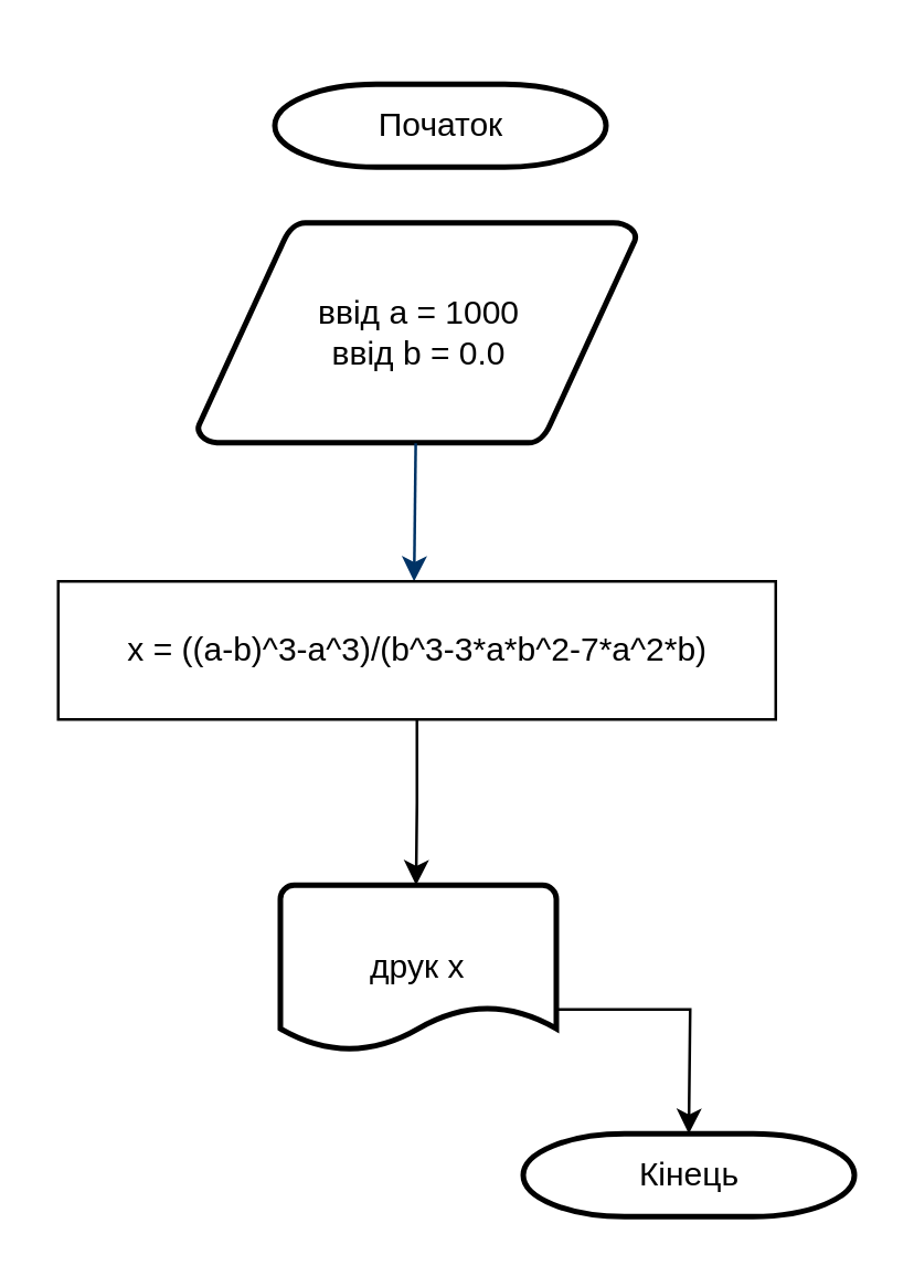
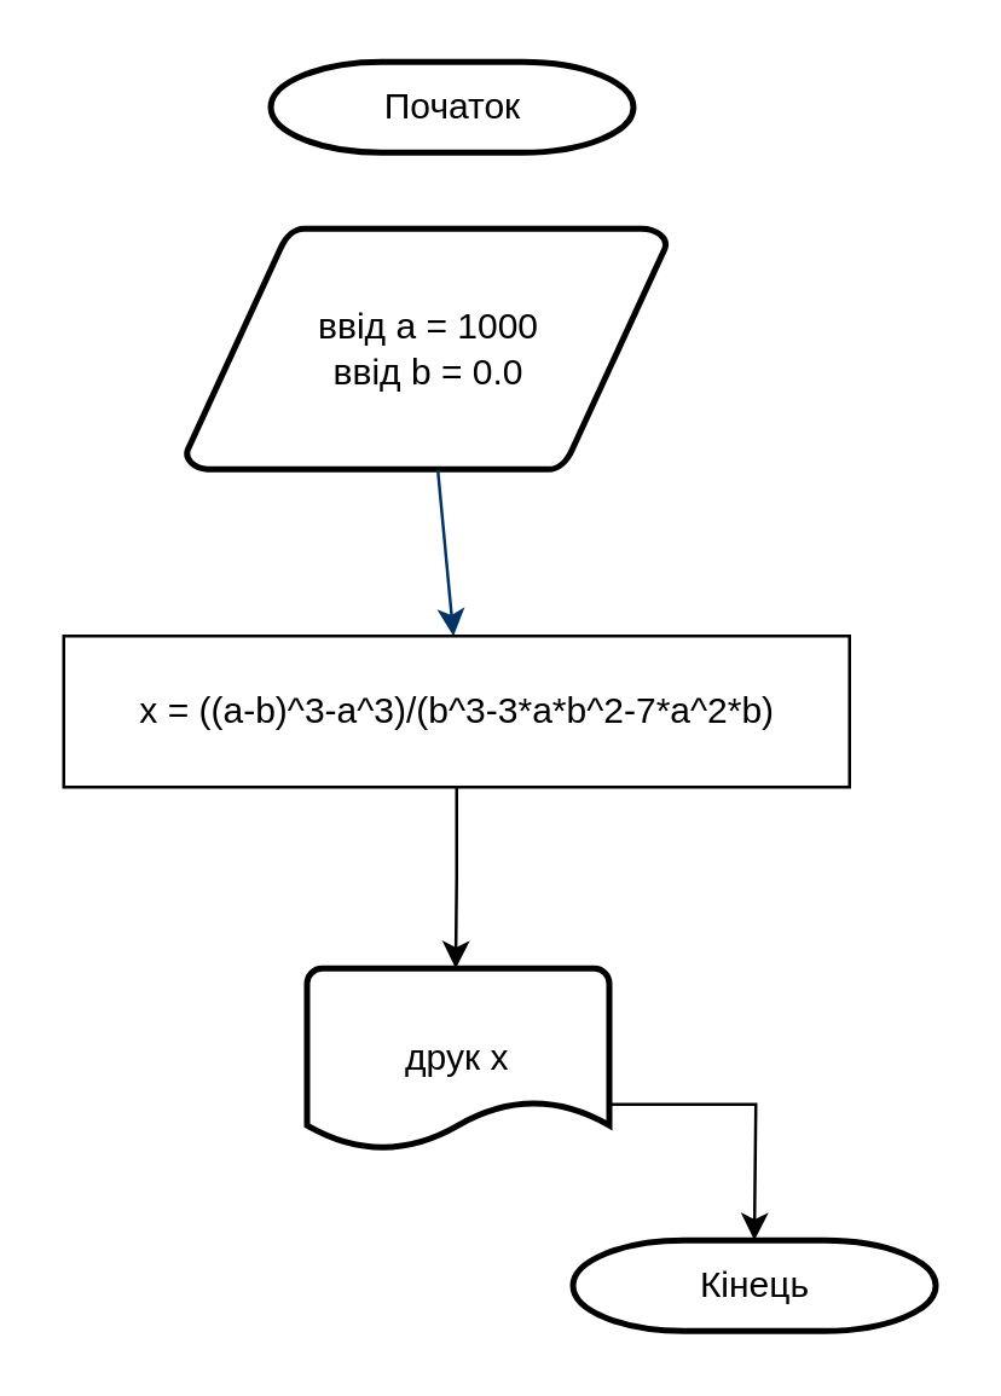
  <mxCell id="0" />
  <mxCell id="1" parent="0" />
- <mxCell id="2" value="Початок" style="shape=mxgraph.flowchart.terminator;strokeWidth=2;gradientColor=none;gradientDirection=north;fontStyle=0;html=1;" parent="1" vertex="1"><mxGeometry x="99" y="30" width="120" height="30" as="geometry" /></mxCell>
- <mxCell id="3" value="ввід a = 1000&lt;br&gt;ввід b = 0.0" style="shape=mxgraph.flowchart.data;strokeWidth=2;gradientColor=none;gradientDirection=north;fontStyle=0;html=1;" parent="1" vertex="1"><mxGeometry x="71" y="80" width="159" height="80" as="geometry" /></mxCell>
+ <mxCell id="2" value="Початок" style="shape=mxgraph.flowchart.terminator;strokeWidth=2;gradientColor=none;gradientDirection=north;fontStyle=0;html=1;" parent="1" vertex="1"><mxGeometry x="89" y="20" width="120" height="30" as="geometry" /></mxCell>
+ <mxCell id="3" value="ввід a = 1000&lt;br&gt;ввід b = 0.0" style="shape=mxgraph.flowchart.data;strokeWidth=2;gradientColor=none;gradientDirection=north;fontStyle=0;html=1;" parent="1" vertex="1"><mxGeometry x="61" y="75" width="159" height="80" as="geometry" /></mxCell>
  <mxCell id="4" style="fontStyle=1;strokeColor=#003366;strokeWidth=1;html=1;" parent="1" source="3" edge="1"><mxGeometry relative="1" as="geometry"><mxPoint x="149.462" y="210" as="targetPoint" /></mxGeometry></mxCell>
  <mxCell id="5" value="Кінець" style="shape=mxgraph.flowchart.terminator;strokeWidth=2;gradientColor=none;gradientDirection=north;fontStyle=0;html=1;" parent="1" vertex="1"><mxGeometry x="189" y="410" width="120" height="30" as="geometry" /></mxCell>
  <mxCell id="6" style="edgeStyle=orthogonalEdgeStyle;rounded=0;orthogonalLoop=1;jettySize=auto;html=1;exitX=0.5;exitY=1;exitDx=0;exitDy=0;" edge="1" parent="1" source="7"><mxGeometry relative="1" as="geometry"><mxPoint x="150.182" y="320" as="targetPoint" /></mxGeometry></mxCell>
  <mxCell id="7" value="x = ((a-b)^3-a^3)/(b^3-3*a*b^2-7*a^2*b)" style="rounded=0;whiteSpace=wrap;html=1;" vertex="1" parent="1"><mxGeometry x="20.5" y="210" width="260" height="50" as="geometry" /></mxCell>
  <mxCell id="8" style="edgeStyle=orthogonalEdgeStyle;rounded=0;orthogonalLoop=1;jettySize=auto;html=1;exitX=1;exitY=0.75;exitDx=0;exitDy=0;exitPerimeter=0;" edge="1" parent="1" source="9"><mxGeometry relative="1" as="geometry"><mxPoint x="249" y="410" as="targetPoint" /></mxGeometry></mxCell>
  <mxCell id="9" value="друк x" style="strokeWidth=2;html=1;shape=mxgraph.flowchart.document2;whiteSpace=wrap;size=0.268;" vertex="1" parent="1"><mxGeometry x="101" y="320" width="100" height="60" as="geometry" /></mxCell>
